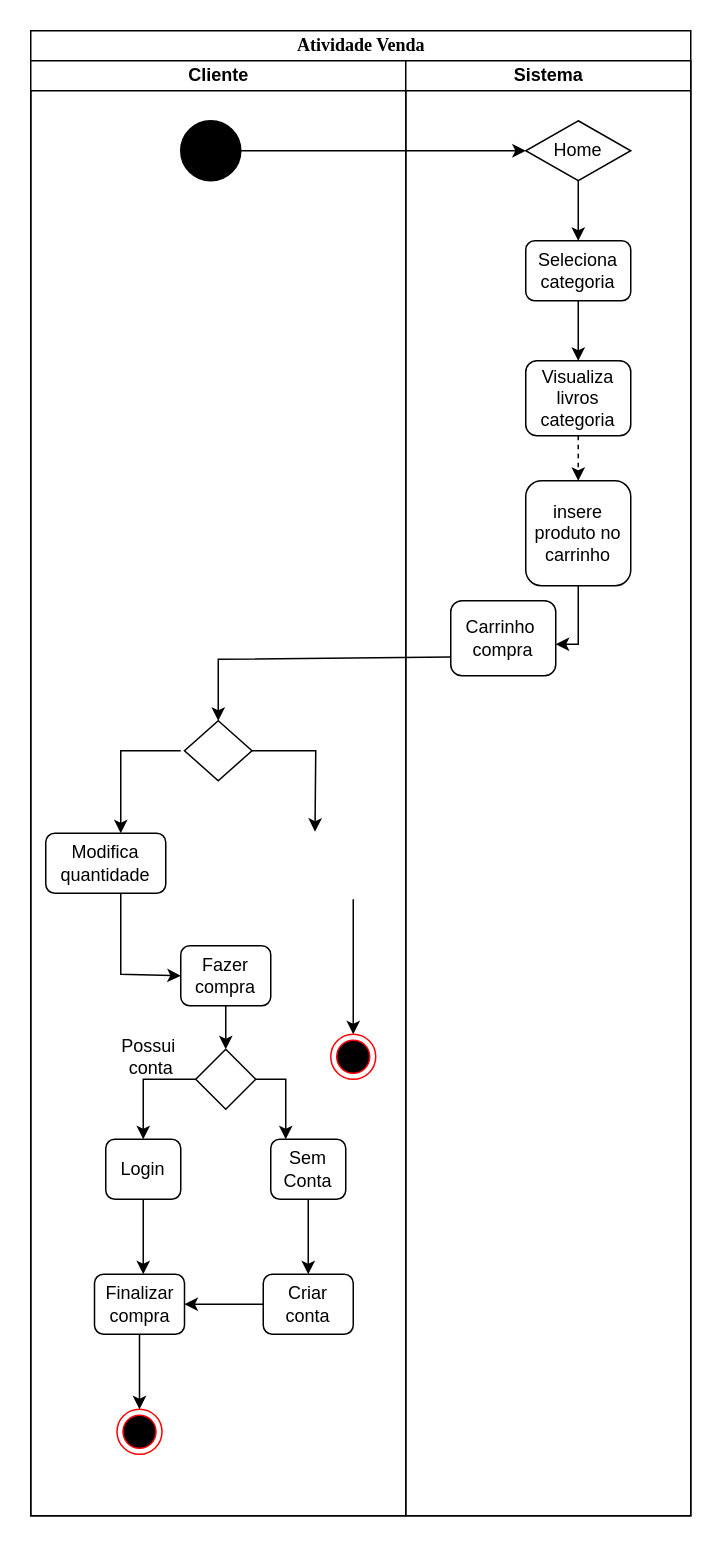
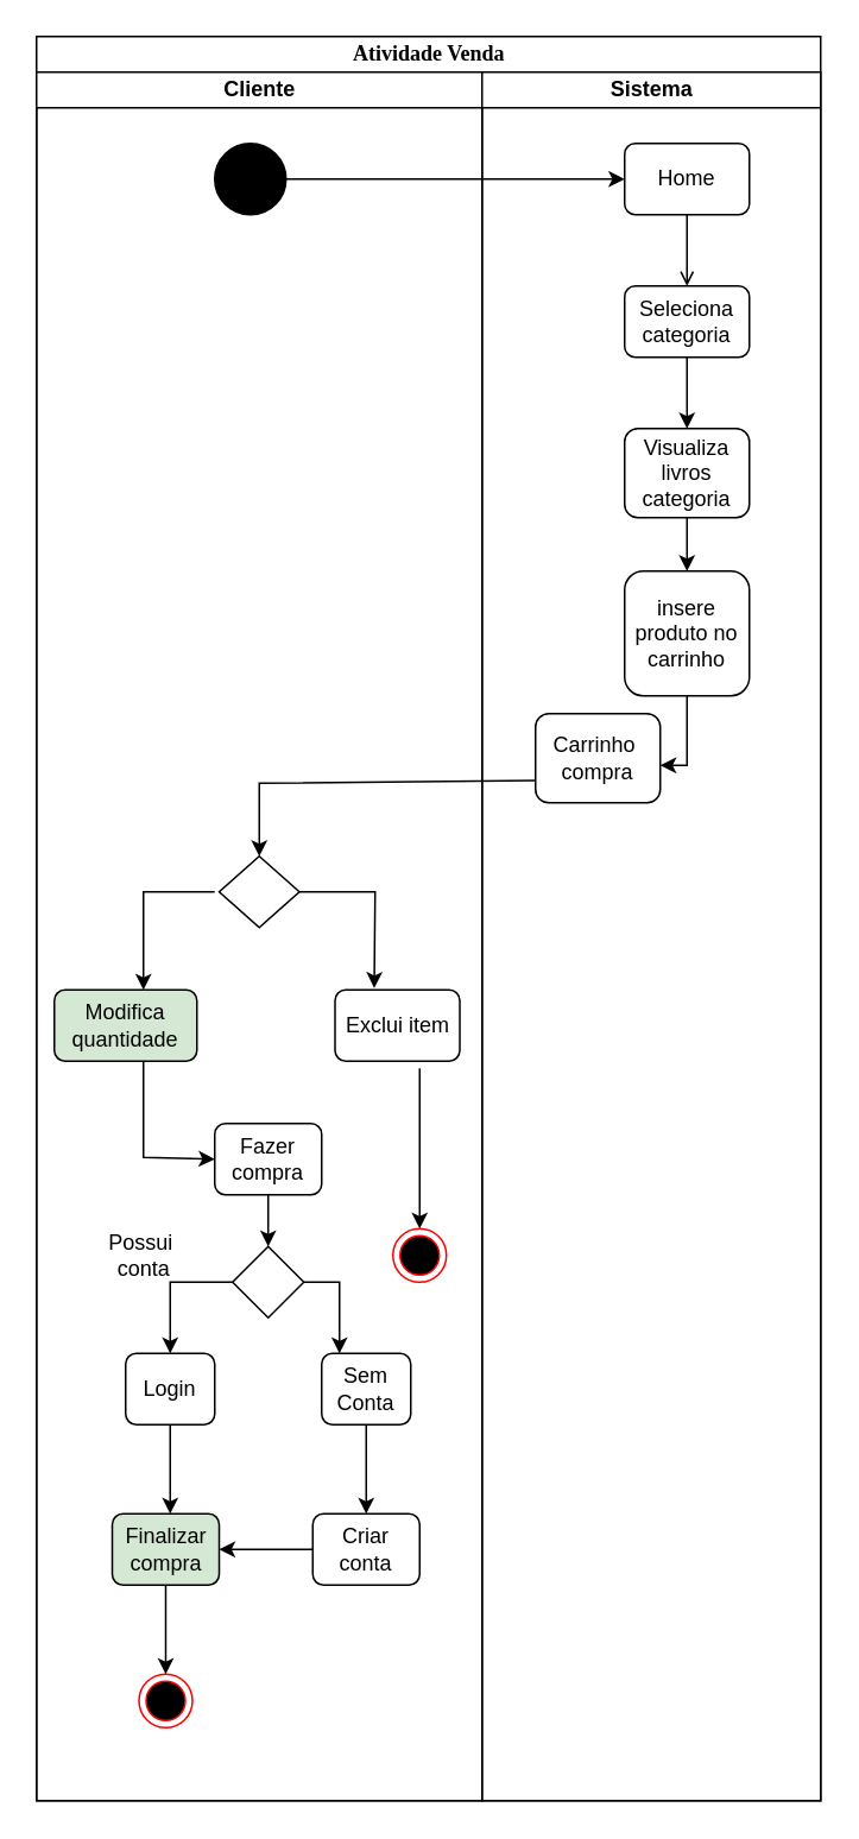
  <mxCell id="0" />
  <mxCell id="1" parent="0" />
  <mxCell id="2" value="Atividade Venda" style="swimlane;html=1;childLayout=stackLayout;startSize=20;rounded=0;shadow=0;comic=0;labelBackgroundColor=none;strokeWidth=1;fontFamily=Verdana;fontSize=12;align=center;" parent="1" vertex="1"><mxGeometry x="20" y="20" width="440" height="990" as="geometry" /></mxCell>
  <mxCell id="3" value="" style="endArrow=classic;html=1;rounded=0;exitX=1;exitY=0.5;exitDx=0;exitDy=0;entryX=0;entryY=0.5;entryDx=0;entryDy=0;" edge="1" parent="2" source="5" target="30"><mxGeometry width="50" height="50" relative="1" as="geometry"><mxPoint x="360" y="190" as="sourcePoint" /><mxPoint x="410" y="140" as="targetPoint" /></mxGeometry></mxCell>
  <mxCell id="4" value="Cliente" style="swimlane;html=1;startSize=20;" parent="2" vertex="1"><mxGeometry y="20" width="250" height="970" as="geometry" /></mxCell>
  <mxCell id="5" value="" style="ellipse;whiteSpace=wrap;html=1;rounded=0;shadow=0;comic=0;labelBackgroundColor=none;strokeWidth=1;fillColor=#000000;fontFamily=Verdana;fontSize=12;align=center;" vertex="1" parent="4"><mxGeometry x="100" y="40" width="40" height="40" as="geometry" /></mxCell>
  <mxCell id="6" value="Fazer compra" style="rounded=1;whiteSpace=wrap;html=1;" vertex="1" parent="4"><mxGeometry x="100" y="590" width="60" height="40" as="geometry" /></mxCell>
  <mxCell id="7" value="" style="rhombus;whiteSpace=wrap;html=1;" vertex="1" parent="4"><mxGeometry x="102.5" y="440" width="45" height="40" as="geometry" /></mxCell>
- <mxCell id="8" value="Modifica quantidade" style="rounded=1;whiteSpace=wrap;html=1;" vertex="1" parent="4"><mxGeometry x="10" y="515" width="80" height="40" as="geometry" /></mxCell>
+ <mxCell id="8" value="Modifica quantidade" style="rounded=1;whiteSpace=wrap;html=1;fillColor=#d5e8d4;" vertex="1" parent="4"><mxGeometry x="10" y="515" width="80" height="40" as="geometry" /></mxCell>
+ <mxCell id="9" value="Exclui item" style="rounded=1;whiteSpace=wrap;html=1;" vertex="1" parent="4"><mxGeometry x="167.5" y="515" width="70" height="40" as="geometry" /></mxCell>
  <mxCell id="10" value="" style="endArrow=classic;html=1;rounded=0;entryX=0.5;entryY=0;entryDx=0;entryDy=0;" edge="1" parent="4"><mxGeometry width="50" height="50" relative="1" as="geometry"><mxPoint x="100" y="460" as="sourcePoint" /><mxPoint x="60" y="515" as="targetPoint" /><Array as="points"><mxPoint x="60" y="460" /></Array></mxGeometry></mxCell>
  <mxCell id="11" value="" style="endArrow=classic;html=1;rounded=0;exitX=1;exitY=0.5;exitDx=0;exitDy=0;entryX=0.6;entryY=-0.025;entryDx=0;entryDy=0;entryPerimeter=0;" edge="1" parent="4" source="7"><mxGeometry width="50" height="50" relative="1" as="geometry"><mxPoint x="460" y="440" as="sourcePoint" /><mxPoint x="189.5" y="514" as="targetPoint" /><Array as="points"><mxPoint x="190" y="460" /></Array></mxGeometry></mxCell>
  <mxCell id="12" value="" style="endArrow=classic;html=1;rounded=0;exitX=0.5;exitY=1;exitDx=0;exitDy=0;entryX=0;entryY=0.5;entryDx=0;entryDy=0;" edge="1" parent="4" target="6"><mxGeometry width="50" height="50" relative="1" as="geometry"><mxPoint x="60" y="555" as="sourcePoint" /><mxPoint x="530" y="509" as="targetPoint" /><Array as="points"><mxPoint x="60" y="609" /></Array></mxGeometry></mxCell>
  <mxCell id="13" value="" style="ellipse;html=1;shape=endState;fillColor=#000000;strokeColor=#ff0000;" vertex="1" parent="4"><mxGeometry x="200" y="649" width="30" height="30" as="geometry" /></mxCell>
  <mxCell id="14" value="" style="endArrow=classic;html=1;rounded=0;entryX=0.5;entryY=0;entryDx=0;entryDy=0;" edge="1" parent="4" target="13"><mxGeometry width="50" height="50" relative="1" as="geometry"><mxPoint x="215" y="559" as="sourcePoint" /><mxPoint x="210" y="649" as="targetPoint" /></mxGeometry></mxCell>
  <mxCell id="15" value="Login" style="rounded=1;whiteSpace=wrap;html=1;" vertex="1" parent="4"><mxGeometry x="50" y="719" width="50" height="40" as="geometry" /></mxCell>
  <mxCell id="16" value="Sem Conta" style="rounded=1;whiteSpace=wrap;html=1;" vertex="1" parent="4"><mxGeometry x="160" y="719" width="50" height="40" as="geometry" /></mxCell>
  <mxCell id="17" value="" style="rhombus;whiteSpace=wrap;html=1;" vertex="1" parent="4"><mxGeometry x="110" y="659" width="40" height="40" as="geometry" /></mxCell>
  <mxCell id="18" value="" style="endArrow=classic;html=1;rounded=0;entryX=0.5;entryY=0;entryDx=0;entryDy=0;exitX=0.5;exitY=1;exitDx=0;exitDy=0;" edge="1" parent="4" source="6" target="17"><mxGeometry width="50" height="50" relative="1" as="geometry"><mxPoint x="480" y="609" as="sourcePoint" /><mxPoint x="530" y="559" as="targetPoint" /></mxGeometry></mxCell>
  <mxCell id="19" value="" style="endArrow=classic;html=1;rounded=0;entryX=0.5;entryY=0;entryDx=0;entryDy=0;exitX=0;exitY=0.5;exitDx=0;exitDy=0;" edge="1" parent="4" source="17" target="15"><mxGeometry width="50" height="50" relative="1" as="geometry"><mxPoint x="480" y="609" as="sourcePoint" /><mxPoint x="530" y="559" as="targetPoint" /><Array as="points"><mxPoint x="75" y="679" /></Array></mxGeometry></mxCell>
  <mxCell id="20" value="" style="endArrow=classic;html=1;rounded=0;exitX=1;exitY=0.5;exitDx=0;exitDy=0;" edge="1" parent="4" source="17"><mxGeometry width="50" height="50" relative="1" as="geometry"><mxPoint x="480" y="609" as="sourcePoint" /><mxPoint x="170" y="719" as="targetPoint" /><Array as="points"><mxPoint x="170" y="679" /></Array></mxGeometry></mxCell>
  <mxCell id="21" value="" style="endArrow=classic;html=1;rounded=0;entryX=0.5;entryY=0;entryDx=0;entryDy=0;exitX=0.5;exitY=1;exitDx=0;exitDy=0;" edge="1" parent="4" source="15"><mxGeometry width="50" height="50" relative="1" as="geometry"><mxPoint x="470" y="749" as="sourcePoint" /><mxPoint x="75" y="809" as="targetPoint" /></mxGeometry></mxCell>
- <mxCell id="22" value="Finalizar&lt;div&gt;compra&lt;/div&gt;" style="rounded=1;whiteSpace=wrap;html=1;" vertex="1" parent="4"><mxGeometry x="42.5" y="809" width="60" height="40" as="geometry" /></mxCell>
+ <mxCell id="22" value="Finalizar&lt;div&gt;compra&lt;/div&gt;" style="rounded=1;whiteSpace=wrap;html=1;fillColor=#d5e8d4;" vertex="1" parent="4"><mxGeometry x="42.5" y="809" width="60" height="40" as="geometry" /></mxCell>
  <mxCell id="23" value="" style="ellipse;html=1;shape=endState;fillColor=#000000;strokeColor=#ff0000;" vertex="1" parent="4"><mxGeometry x="57.5" y="899" width="30" height="30" as="geometry" /></mxCell>
  <mxCell id="24" value="" style="endArrow=classic;html=1;rounded=0;entryX=0.5;entryY=0;entryDx=0;entryDy=0;exitX=0.5;exitY=1;exitDx=0;exitDy=0;" edge="1" parent="4" source="22" target="23"><mxGeometry width="50" height="50" relative="1" as="geometry"><mxPoint x="470" y="749" as="sourcePoint" /><mxPoint x="520" y="699" as="targetPoint" /></mxGeometry></mxCell>
  <mxCell id="25" value="Criar conta" style="rounded=1;whiteSpace=wrap;html=1;" vertex="1" parent="4"><mxGeometry x="155" y="809" width="60" height="40" as="geometry" /></mxCell>
  <mxCell id="26" value="" style="endArrow=classic;html=1;rounded=0;entryX=0.5;entryY=0;entryDx=0;entryDy=0;exitX=0.5;exitY=1;exitDx=0;exitDy=0;" edge="1" parent="4" source="16" target="25"><mxGeometry width="50" height="50" relative="1" as="geometry"><mxPoint x="85" y="769" as="sourcePoint" /><mxPoint x="85" y="819" as="targetPoint" /></mxGeometry></mxCell>
  <mxCell id="27" value="" style="endArrow=classic;html=1;rounded=0;entryX=1;entryY=0.5;entryDx=0;entryDy=0;exitX=0;exitY=0.5;exitDx=0;exitDy=0;" edge="1" parent="4" source="25" target="22"><mxGeometry width="50" height="50" relative="1" as="geometry"><mxPoint x="195" y="769" as="sourcePoint" /><mxPoint x="195" y="819" as="targetPoint" /></mxGeometry></mxCell>
- <mxCell id="28" value="Possui&amp;nbsp;&lt;div&gt;&lt;span style=&quot;background-color: initial;&quot;&gt;conta&lt;/span&gt;&lt;/div&gt;" style="text;html=1;align=center;verticalAlign=middle;resizable=0;points=[];autosize=1;strokeColor=none;fillColor=none;" vertex="1" parent="4"><mxGeometry x="50" y="644" width="60" height="40" as="geometry" /></mxCell>
+ <mxCell id="28" value="Possui&amp;nbsp;&lt;div&gt;&lt;span style=&quot;background-color: initial;&quot;&gt;conta&lt;/span&gt;&lt;/div&gt;" style="text;html=1;align=center;verticalAlign=middle;resizable=0;points=[];autosize=1;strokeColor=none;fillColor=none;" vertex="1" parent="4"><mxGeometry x="30" y="644" width="60" height="40" as="geometry" /></mxCell>
  <mxCell id="29" value="Sistema" style="swimlane;html=1;startSize=20;" parent="2" vertex="1"><mxGeometry x="250" y="20" width="190" height="970" as="geometry" /></mxCell>
- <mxCell id="30" value="Home" style="rhombus;whiteSpace=wrap;html=1;" vertex="1" parent="29"><mxGeometry x="80" y="40" width="70" height="40" as="geometry" /></mxCell>
+ <mxCell id="30" value="Home" style="rounded=1;whiteSpace=wrap;html=1;" vertex="1" parent="29"><mxGeometry x="80" y="40" width="70" height="40" as="geometry" /></mxCell>
  <mxCell id="31" value="Seleciona categoria" style="rounded=1;whiteSpace=wrap;html=1;" vertex="1" parent="29"><mxGeometry x="80" y="120" width="70" height="40" as="geometry" /></mxCell>
- <mxCell id="32" value="" style="endArrow=classic;html=1;rounded=0;exitX=0.5;exitY=1;exitDx=0;exitDy=0;entryX=0.5;entryY=0;entryDx=0;entryDy=0;" edge="1" parent="29" source="30" target="31"><mxGeometry width="50" height="50" relative="1" as="geometry"><mxPoint x="110" y="170" as="sourcePoint" /><mxPoint x="160" y="120" as="targetPoint" /></mxGeometry></mxCell>
+ <mxCell id="32" value="" style="endArrow=open;html=1;rounded=0;exitX=0.5;exitY=1;exitDx=0;exitDy=0;entryX=0.5;entryY=0;entryDx=0;entryDy=0;" edge="1" parent="29" source="30" target="31"><mxGeometry width="50" height="50" relative="1" as="geometry"><mxPoint x="110" y="170" as="sourcePoint" /><mxPoint x="160" y="120" as="targetPoint" /></mxGeometry></mxCell>
  <mxCell id="33" value="Visualiza livros categoria" style="rounded=1;whiteSpace=wrap;html=1;" vertex="1" parent="29"><mxGeometry x="80" y="200" width="70" height="50" as="geometry" /></mxCell>
  <mxCell id="34" value="" style="endArrow=classic;html=1;rounded=0;exitX=0.5;exitY=1;exitDx=0;exitDy=0;entryX=0.5;entryY=0;entryDx=0;entryDy=0;" edge="1" parent="29" source="31" target="33"><mxGeometry width="50" height="50" relative="1" as="geometry"><mxPoint x="220" y="250" as="sourcePoint" /><mxPoint x="270" y="200" as="targetPoint" /></mxGeometry></mxCell>
  <mxCell id="35" value="insere produto no carrinho" style="rounded=1;whiteSpace=wrap;html=1;" vertex="1" parent="29"><mxGeometry x="80" y="280" width="70" height="70" as="geometry" /></mxCell>
- <mxCell id="36" value="" style="endArrow=classic;html=1;rounded=0;exitX=0.5;exitY=1;exitDx=0;exitDy=0;entryX=0.5;entryY=0;entryDx=0;entryDy=0;dashed=1;" edge="1" parent="29" source="33" target="35"><mxGeometry width="50" height="50" relative="1" as="geometry"><mxPoint x="220" y="250" as="sourcePoint" /><mxPoint x="270" y="200" as="targetPoint" /></mxGeometry></mxCell>
+ <mxCell id="36" value="" style="endArrow=classic;html=1;rounded=0;exitX=0.5;exitY=1;exitDx=0;exitDy=0;entryX=0.5;entryY=0;entryDx=0;entryDy=0;" edge="1" parent="29" source="33" target="35"><mxGeometry width="50" height="50" relative="1" as="geometry"><mxPoint x="220" y="250" as="sourcePoint" /><mxPoint x="270" y="200" as="targetPoint" /></mxGeometry></mxCell>
  <mxCell id="37" value="Carrinho&amp;nbsp;&lt;div&gt;compra&lt;/div&gt;" style="rounded=1;whiteSpace=wrap;html=1;" vertex="1" parent="29"><mxGeometry x="30" y="360" width="70" height="50" as="geometry" /></mxCell>
  <mxCell id="38" value="" style="endArrow=classic;html=1;rounded=0;exitX=0.5;exitY=1;exitDx=0;exitDy=0;" edge="1" parent="29" source="35"><mxGeometry width="50" height="50" relative="1" as="geometry"><mxPoint x="220" y="499" as="sourcePoint" /><mxPoint x="100" y="389" as="targetPoint" /><Array as="points"><mxPoint x="115" y="389" /></Array></mxGeometry></mxCell>
  <mxCell id="39" value="" style="endArrow=classic;html=1;rounded=0;exitX=0;exitY=0.75;exitDx=0;exitDy=0;entryX=0.5;entryY=0;entryDx=0;entryDy=0;" edge="1" parent="2" source="37" target="7"><mxGeometry width="50" height="50" relative="1" as="geometry"><mxPoint x="290" y="579" as="sourcePoint" /><mxPoint x="-60" y="459" as="targetPoint" /><Array as="points"><mxPoint x="125" y="419" /></Array></mxGeometry></mxCell>
